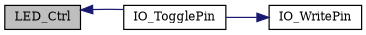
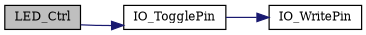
  digraph {
    fontname="DejaVu Serif"
    rankdir=LR
    node [color=black fillcolor=white fontname="DejaVu Serif" fontsize=10 shape=record style=filled]
    edge [color=midnightblue fontname="DejaVu Serif" fontsize=10 labelfontname=Helvetica labelfontsize=10 style=solid]
    n1 [fillcolor=grey75 fontcolor=black height=0.2 label=LED_Ctrl width=0.4]
    n2 [height=0.2 label=IO_TogglePin width=0.4]
    n3 [height=0.2 label=IO_WritePin width=0.4]
-   n2 -> n1
+   n1 -> n2
    n2 -> n3
  }
